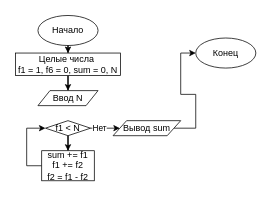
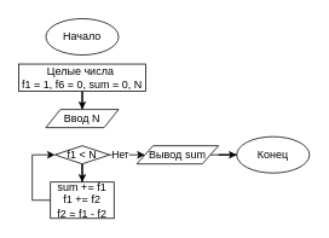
  <mxCell id="0" />
  <mxCell id="1" parent="0" />
- <mxCell id="2" style="edgeStyle=orthogonalEdgeStyle;rounded=0;orthogonalLoop=1;jettySize=auto;html=1;entryX=0.5;entryY=0;entryDx=0;entryDy=0;" edge="1" parent="1" source="3" target="5"><mxGeometry relative="1" as="geometry" /></mxCell>
  <mxCell id="3" value="Начало" style="ellipse;whiteSpace=wrap;html=1;" vertex="1" parent="1"><mxGeometry x="50" y="20" width="80" height="40" as="geometry" /></mxCell>
  <mxCell id="4" style="edgeStyle=orthogonalEdgeStyle;rounded=0;orthogonalLoop=1;jettySize=auto;html=1;" edge="1" parent="1" source="5" target="6"><mxGeometry relative="1" as="geometry" /></mxCell>
  <mxCell id="5" value="Целые числа&amp;nbsp;&lt;br&gt;f1 = 1, f6 = 0, sum = 0, N" style="rounded=0;whiteSpace=wrap;html=1;" vertex="1" parent="1"><mxGeometry x="20" y="70" width="140" height="30" as="geometry" /></mxCell>
  <mxCell id="6" value="Ввод N" style="shape=parallelogram;perimeter=parallelogramPerimeter;whiteSpace=wrap;html=1;" vertex="1" parent="1"><mxGeometry x="50" y="120" width="80" height="20" as="geometry" /></mxCell>
- <mxCell id="7" value="Конец" style="ellipse;whiteSpace=wrap;html=1;" vertex="1" parent="1"><mxGeometry x="260" y="50" width="80" height="40" as="geometry" /></mxCell>
+ <mxCell id="7" value="Конец" style="ellipse;whiteSpace=wrap;html=1;" vertex="1" parent="1"><mxGeometry x="260" y="150" width="80" height="40" as="geometry" /></mxCell>
  <mxCell id="8" style="edgeStyle=orthogonalEdgeStyle;rounded=0;orthogonalLoop=1;jettySize=auto;html=1;entryX=0;entryY=0.5;entryDx=0;entryDy=0;" edge="1" parent="1" source="11" target="13"><mxGeometry relative="1" as="geometry" /></mxCell>
  <mxCell id="9" value="Нет" style="edgeLabel;html=1;align=center;verticalAlign=middle;resizable=0;points=[];" vertex="1" connectable="0" parent="8"><mxGeometry x="-0.618" y="-1" relative="1" as="geometry"><mxPoint y="-1.01" as="offset" /></mxGeometry></mxCell>
  <mxCell id="10" style="edgeStyle=orthogonalEdgeStyle;rounded=0;orthogonalLoop=1;jettySize=auto;html=1;entryX=0.5;entryY=0;entryDx=0;entryDy=0;" edge="1" parent="1" source="11" target="15"><mxGeometry relative="1" as="geometry" /></mxCell>
  <mxCell id="11" value="f1 &amp;lt; N" style="rhombus;whiteSpace=wrap;html=1;" vertex="1" parent="1"><mxGeometry x="60" y="160" width="60" height="20" as="geometry" /></mxCell>
  <mxCell id="12" style="edgeStyle=orthogonalEdgeStyle;rounded=0;orthogonalLoop=1;jettySize=auto;html=1;entryX=0;entryY=0.5;entryDx=0;entryDy=0;" edge="1" parent="1" source="13" target="7"><mxGeometry relative="1" as="geometry" /></mxCell>
  <mxCell id="13" value="Вывод sum" style="shape=parallelogram;perimeter=parallelogramPerimeter;whiteSpace=wrap;html=1;" vertex="1" parent="1"><mxGeometry x="150" y="160" width="90" height="20" as="geometry" /></mxCell>
  <mxCell id="14" style="edgeStyle=orthogonalEdgeStyle;rounded=0;orthogonalLoop=1;jettySize=auto;html=1;entryX=0;entryY=0.5;entryDx=0;entryDy=0;" edge="1" parent="1" source="15" target="11"><mxGeometry relative="1" as="geometry"><Array as="points"><mxPoint x="35" y="220" /><mxPoint x="35" y="170" /></Array></mxGeometry></mxCell>
  <mxCell id="15" value="&lt;div&gt;sum += f1&lt;/div&gt;&lt;div&gt;&lt;span&gt;f1 += f2&lt;/span&gt;&lt;/div&gt;&lt;div&gt;&lt;span&gt;f2 = f1 - f2&lt;/span&gt;&lt;/div&gt;" style="rounded=0;whiteSpace=wrap;html=1;" vertex="1" parent="1"><mxGeometry x="55" y="200" width="70" height="40" as="geometry" /></mxCell>
